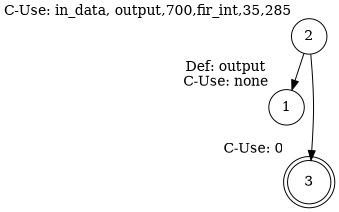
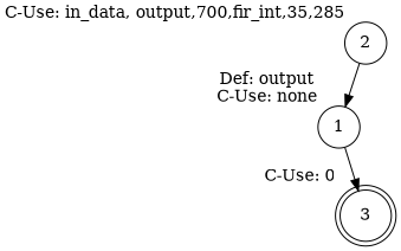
  digraph {
    rankdir=TB
    node [shape=circle]
    n1 [label=1 xlabel="Def: output\nC-Use: none"]
    n2 [label=2 xlabel="C-Use: in_data, output,700,fir_int,35,285"]
    n3 [label=3 shape=doublecircle xlabel="C-Use: 0"]
    n2 -> n1
-   n2 -> n3
+   n1 -> n3
  }
